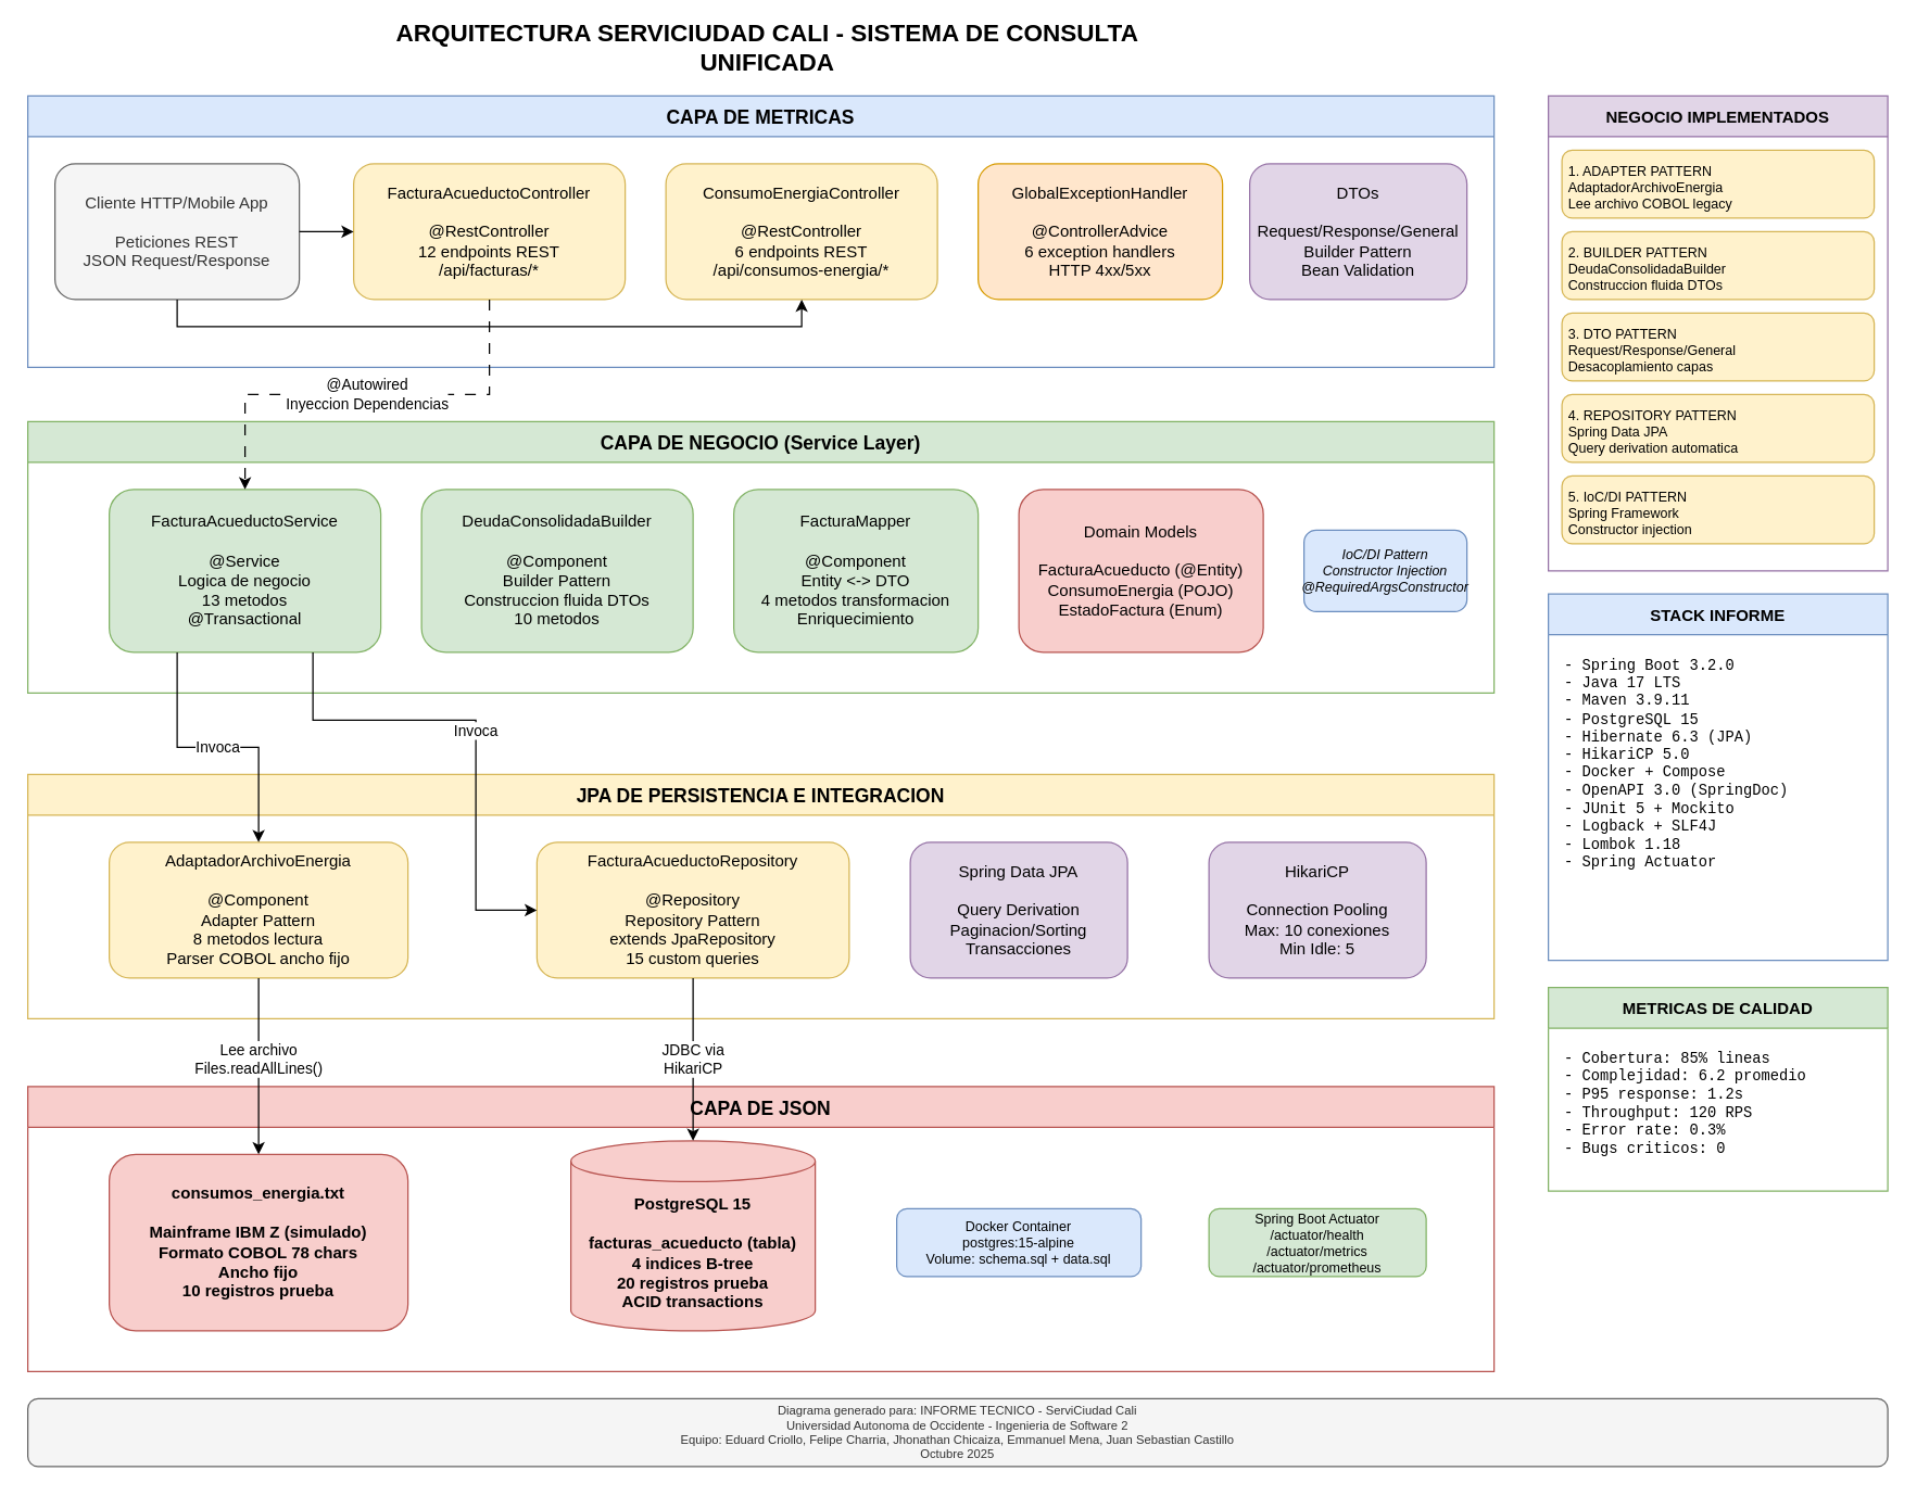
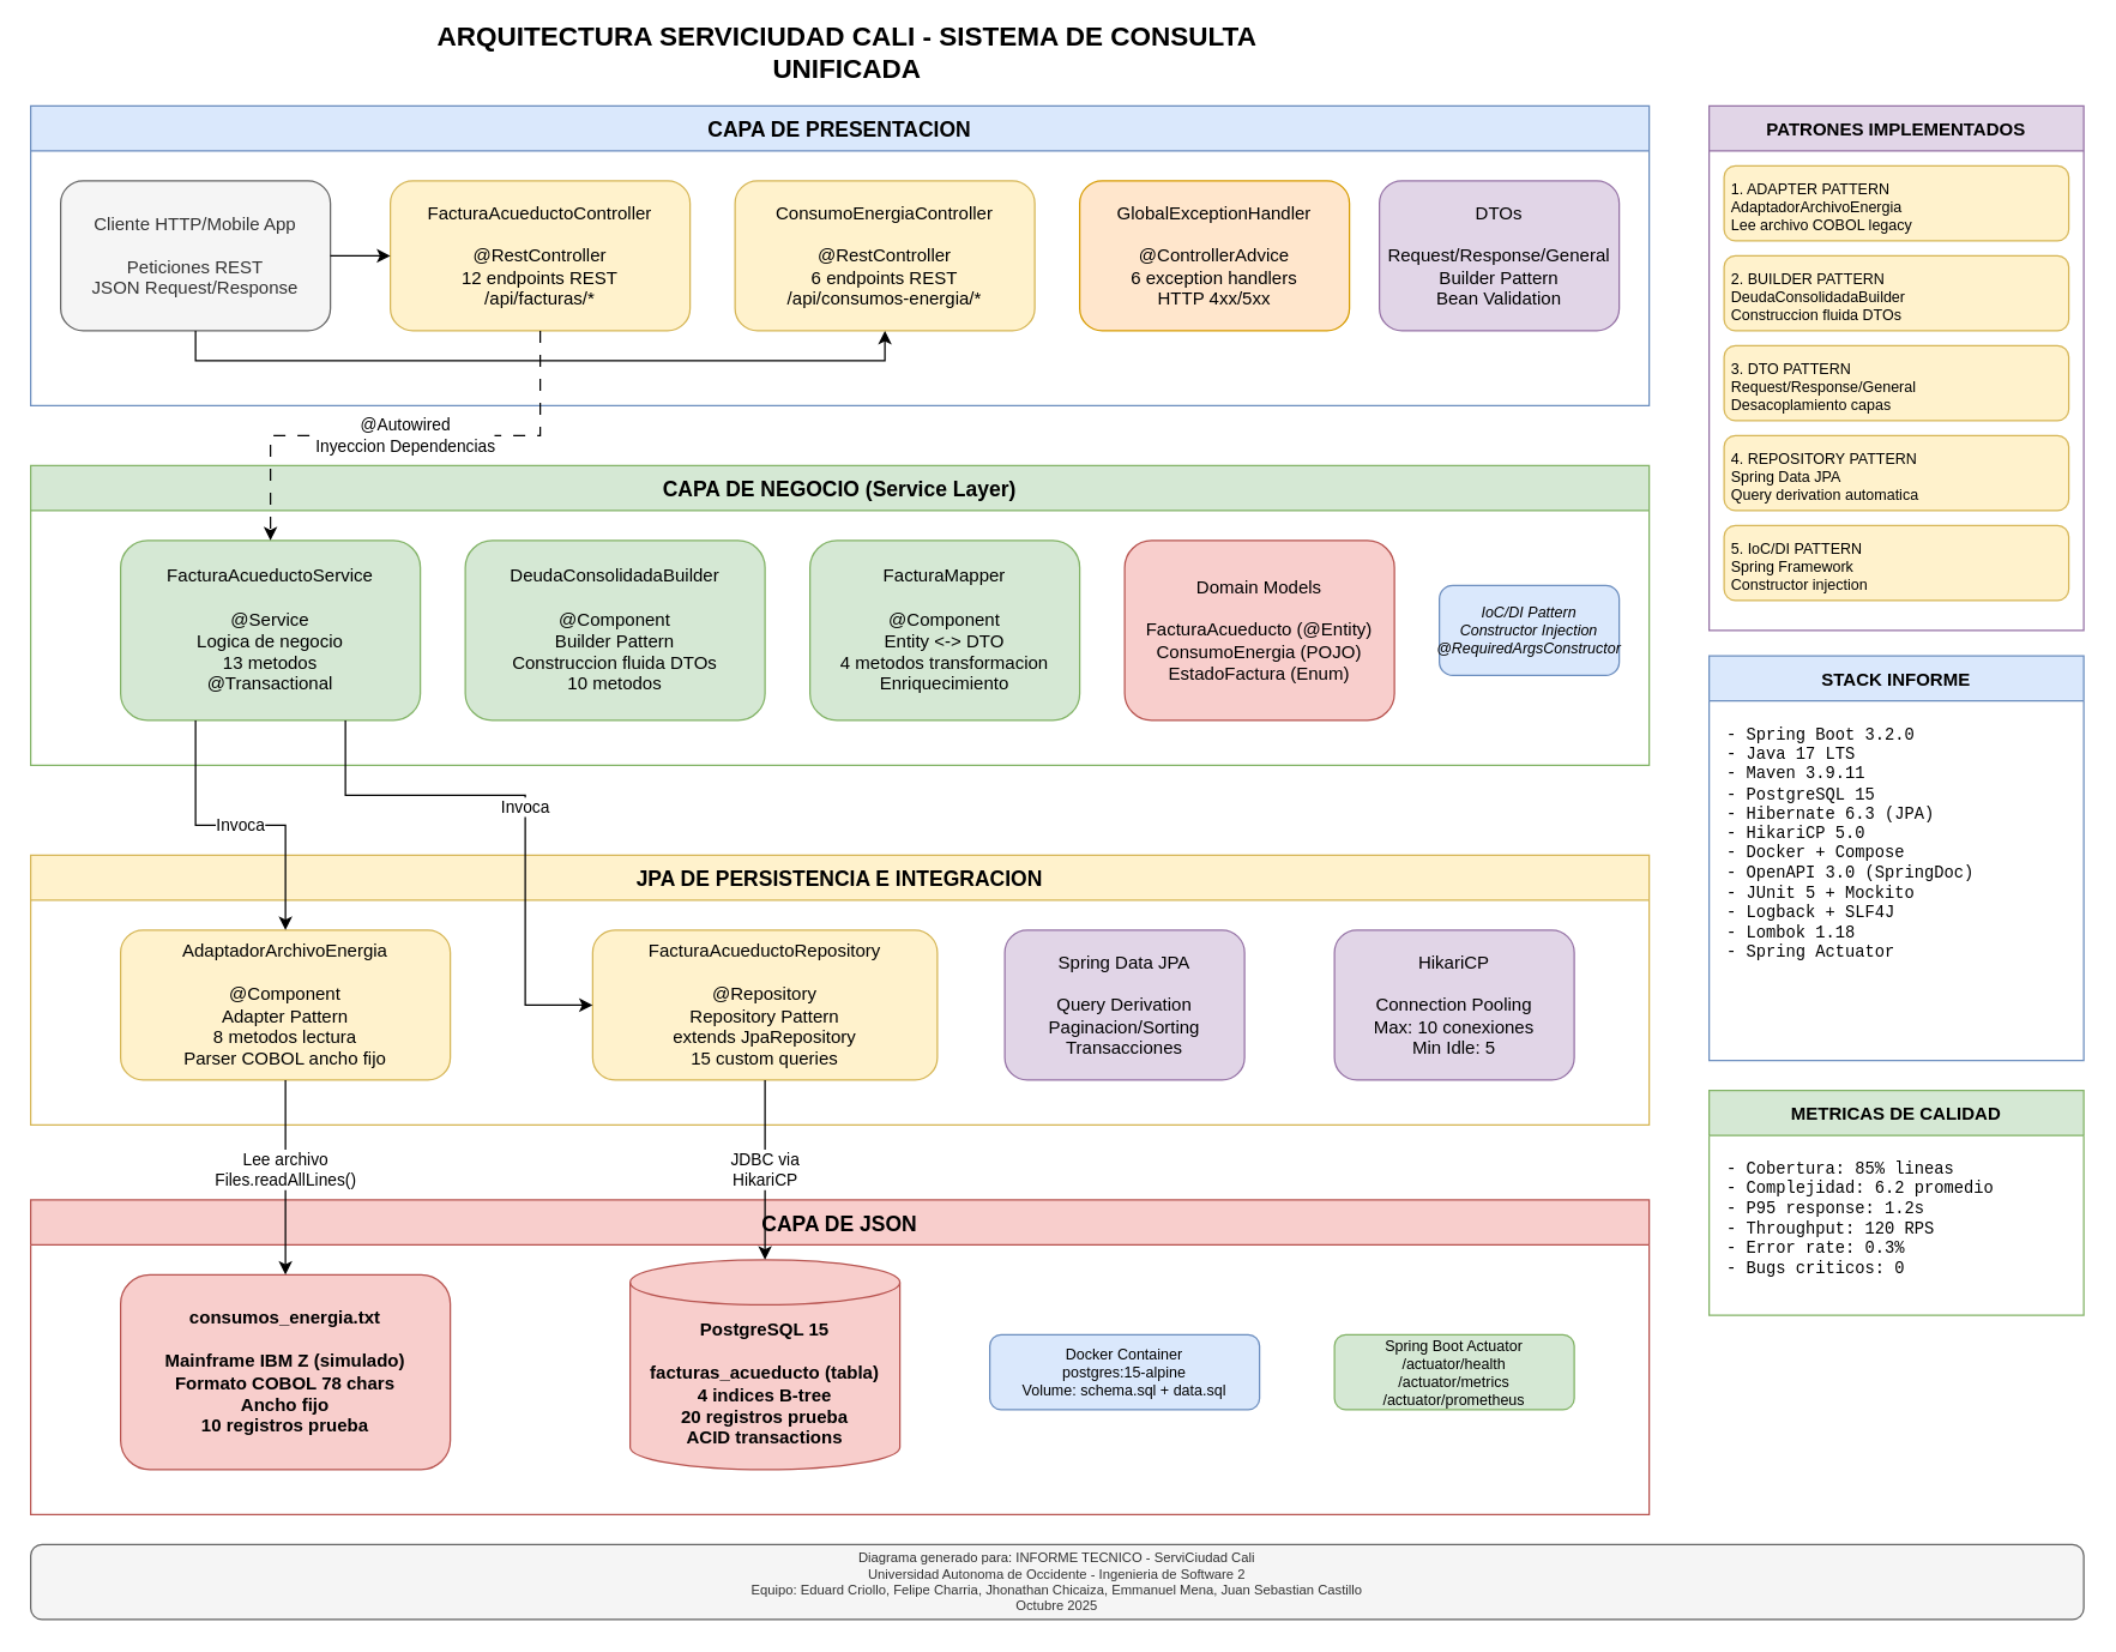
  <mxCell id="0" />
  <mxCell id="1" parent="0" />
  <mxCell id="2" value="ARQUITECTURA SERVICIUDAD CALI - SISTEMA DE CONSULTA UNIFICADA" style="text;html=1;strokeColor=none;fillColor=none;align=center;verticalAlign=middle;whiteSpace=wrap;rounded=0;fontSize=18;fontStyle=1;" vertex="1" parent="1"><mxGeometry x="250" y="20" width="630" height="30" as="geometry" /></mxCell>
- <mxCell id="3" value="CAPA DE METRICAS" style="swimlane;startSize=30;fillColor=#dae8fc;strokeColor=#6c8ebf;fontStyle=1;fontSize=14;" vertex="1" parent="1"><mxGeometry x="20" y="70" width="1080" height="200" as="geometry" /></mxCell>
+ <mxCell id="3" value="CAPA DE PRESENTACION" style="swimlane;startSize=30;fillColor=#dae8fc;strokeColor=#6c8ebf;fontStyle=1;fontSize=14;" vertex="1" parent="1"><mxGeometry x="20" y="70" width="1080" height="200" as="geometry" /></mxCell>
  <mxCell id="4" value="Cliente HTTP/Mobile App&#10;&#10;Peticiones REST&#10;JSON Request/Response" style="rounded=1;whiteSpace=wrap;html=1;fillColor=#f5f5f5;strokeColor=#666666;fontColor=#333333;" vertex="1" parent="3"><mxGeometry x="20" y="50" width="180" height="100" as="geometry" /></mxCell>
  <mxCell id="5" value="FacturaAcueductoController&#10;&#10;@RestController&#10;12 endpoints REST&#10;/api/facturas/*" style="rounded=1;whiteSpace=wrap;html=1;fillColor=#fff2cc;strokeColor=#d6b656;" vertex="1" parent="3"><mxGeometry x="240" y="50" width="200" height="100" as="geometry" /></mxCell>
  <mxCell id="6" value="ConsumoEnergiaController&#10;&#10;@RestController&#10;6 endpoints REST&#10;/api/consumos-energia/*" style="rounded=1;whiteSpace=wrap;html=1;fillColor=#fff2cc;strokeColor=#d6b656;" vertex="1" parent="3"><mxGeometry x="470" y="50" width="200" height="100" as="geometry" /></mxCell>
  <mxCell id="7" value="GlobalExceptionHandler&#10;&#10;@ControllerAdvice&#10;6 exception handlers&#10;HTTP 4xx/5xx" style="rounded=1;whiteSpace=wrap;html=1;fillColor=#ffe6cc;strokeColor=#d79b00;" vertex="1" parent="3"><mxGeometry x="700" y="50" width="180" height="100" as="geometry" /></mxCell>
  <mxCell id="8" value="DTOs&#10;&#10;Request/Response/General&#10;Builder Pattern&#10;Bean Validation" style="rounded=1;whiteSpace=wrap;html=1;fillColor=#e1d5e7;strokeColor=#9673a6;" vertex="1" parent="3"><mxGeometry x="900" y="50" width="160" height="100" as="geometry" /></mxCell>
  <mxCell id="9" style="edgeStyle=orthogonalEdgeStyle;rounded=0;orthogonalLoop=1;jettySize=auto;html=1;exitX=1;exitY=0.5;exitDx=0;exitDy=0;entryX=0;entryY=0.5;entryDx=0;entryDy=0;" edge="1" parent="3" source="4" target="5"><mxGeometry relative="1" as="geometry" /></mxCell>
  <mxCell id="10" style="edgeStyle=orthogonalEdgeStyle;rounded=0;orthogonalLoop=1;jettySize=auto;html=1;exitX=0.5;exitY=1;exitDx=0;exitDy=0;entryX=0.5;entryY=1;entryDx=0;entryDy=0;" edge="1" parent="3" source="4" target="6"><mxGeometry relative="1" as="geometry"><Array as="points"><mxPoint x="110" y="170" /><mxPoint x="570" y="170" /></Array></mxGeometry></mxCell>
  <mxCell id="11" value="CAPA DE NEGOCIO (Service Layer)" style="swimlane;startSize=30;fillColor=#d5e8d4;strokeColor=#82b366;fontStyle=1;fontSize=14;" vertex="1" parent="1"><mxGeometry x="20" y="310" width="1080" height="200" as="geometry" /></mxCell>
  <mxCell id="12" value="FacturaAcueductoService&#10;&#10;@Service&#10;Logica de negocio&#10;13 metodos&#10;@Transactional" style="rounded=1;whiteSpace=wrap;html=1;fillColor=#d5e8d4;strokeColor=#82b366;" vertex="1" parent="11"><mxGeometry x="60" y="50" width="200" height="120" as="geometry" /></mxCell>
  <mxCell id="13" value="DeudaConsolidadaBuilder&#10;&#10;@Component&#10;Builder Pattern&#10;Construccion fluida DTOs&#10;10 metodos" style="rounded=1;whiteSpace=wrap;html=1;fillColor=#d5e8d4;strokeColor=#82b366;" vertex="1" parent="11"><mxGeometry x="290" y="50" width="200" height="120" as="geometry" /></mxCell>
  <mxCell id="14" value="FacturaMapper&#10;&#10;@Component&#10;Entity &lt;-&gt; DTO&#10;4 metodos transformacion&#10;Enriquecimiento" style="rounded=1;whiteSpace=wrap;html=1;fillColor=#d5e8d4;strokeColor=#82b366;" vertex="1" parent="11"><mxGeometry x="520" y="50" width="180" height="120" as="geometry" /></mxCell>
  <mxCell id="15" value="Domain Models&#10;&#10;FacturaAcueducto (@Entity)&#10;ConsumoEnergia (POJO)&#10;EstadoFactura (Enum)" style="rounded=1;whiteSpace=wrap;html=1;fillColor=#f8cecc;strokeColor=#b85450;" vertex="1" parent="11"><mxGeometry x="730" y="50" width="180" height="120" as="geometry" /></mxCell>
  <mxCell id="16" value="IoC/DI Pattern&#10;Constructor Injection&#10;@RequiredArgsConstructor" style="text;html=1;strokeColor=#6c8ebf;fillColor=#dae8fc;align=center;verticalAlign=middle;whiteSpace=wrap;rounded=1;fontSize=10;fontStyle=2;" vertex="1" parent="11"><mxGeometry x="940" y="80" width="120" height="60" as="geometry" /></mxCell>
  <mxCell id="17" value="@Autowired&#10;Inyeccion Dependencias" style="edgeStyle=orthogonalEdgeStyle;rounded=0;orthogonalLoop=1;jettySize=auto;html=1;exitX=0.5;exitY=1;exitDx=0;exitDy=0;entryX=0.5;entryY=0;entryDx=0;entryDy=0;dashed=1;dashPattern=8 8;" edge="1" parent="1" source="5" target="12"><mxGeometry relative="1" as="geometry"><mxPoint x="360" y="260" as="sourcePoint" /><mxPoint x="180" y="330" as="targetPoint" /></mxGeometry></mxCell>
  <mxCell id="18" value="JPA DE PERSISTENCIA E INTEGRACION" style="swimlane;startSize=30;fillColor=#fff2cc;strokeColor=#d6b656;fontStyle=1;fontSize=14;" vertex="1" parent="1"><mxGeometry x="20" y="570" width="1080" height="180" as="geometry" /></mxCell>
  <mxCell id="19" value="AdaptadorArchivoEnergia&#10;&#10;@Component&#10;Adapter Pattern&#10;8 metodos lectura&#10;Parser COBOL ancho fijo" style="rounded=1;whiteSpace=wrap;html=1;fillColor=#fff2cc;strokeColor=#d6b656;" vertex="1" parent="18"><mxGeometry x="60" y="50" width="220" height="100" as="geometry" /></mxCell>
  <mxCell id="20" value="FacturaAcueductoRepository&#10;&#10;@Repository&#10;Repository Pattern&#10;extends JpaRepository&#10;15 custom queries" style="rounded=1;whiteSpace=wrap;html=1;fillColor=#fff2cc;strokeColor=#d6b656;" vertex="1" parent="18"><mxGeometry x="375" y="50" width="230" height="100" as="geometry" /></mxCell>
  <mxCell id="21" value="Spring Data JPA&#10;&#10;Query Derivation&#10;Paginacion/Sorting&#10;Transacciones" style="rounded=1;whiteSpace=wrap;html=1;fillColor=#e1d5e7;strokeColor=#9673a6;" vertex="1" parent="18"><mxGeometry x="650" y="50" width="160" height="100" as="geometry" /></mxCell>
  <mxCell id="22" value="HikariCP&#10;&#10;Connection Pooling&#10;Max: 10 conexiones&#10;Min Idle: 5" style="rounded=1;whiteSpace=wrap;html=1;fillColor=#e1d5e7;strokeColor=#9673a6;" vertex="1" parent="18"><mxGeometry x="870" y="50" width="160" height="100" as="geometry" /></mxCell>
  <mxCell id="23" value="Invoca" style="edgeStyle=orthogonalEdgeStyle;rounded=0;orthogonalLoop=1;jettySize=auto;html=1;exitX=0.25;exitY=1;exitDx=0;exitDy=0;entryX=0.5;entryY=0;entryDx=0;entryDy=0;" edge="1" parent="1" source="12" target="19"><mxGeometry relative="1" as="geometry"><mxPoint x="130" y="480" as="sourcePoint" /><mxPoint x="150" y="560" as="targetPoint" /></mxGeometry></mxCell>
  <mxCell id="24" value="Invoca" style="edgeStyle=orthogonalEdgeStyle;rounded=0;orthogonalLoop=1;jettySize=auto;html=1;exitX=0.75;exitY=1;exitDx=0;exitDy=0;entryX=0;entryY=0.5;entryDx=0;entryDy=0;" edge="1" parent="1" source="12" target="20"><mxGeometry relative="1" as="geometry"><mxPoint x="190" y="480" as="sourcePoint" /><mxPoint x="445" y="560" as="targetPoint" /><Array as="points"><mxPoint x="230" y="530" /><mxPoint x="350" y="530" /><mxPoint x="350" y="670" /></Array></mxGeometry></mxCell>
  <mxCell id="25" value="CAPA DE JSON" style="swimlane;startSize=30;fillColor=#f8cecc;strokeColor=#b85450;fontStyle=1;fontSize=14;" vertex="1" parent="1"><mxGeometry x="20" y="800" width="1080" height="210" as="geometry" /></mxCell>
  <mxCell id="26" value="consumos_energia.txt&#10;&#10;Mainframe IBM Z (simulado)&#10;Formato COBOL 78 chars&#10;Ancho fijo&#10;10 registros prueba" style="rounded=1;whiteSpace=wrap;html=1;fillColor=#f8cecc;strokeColor=#b85450;fontStyle=1;" vertex="1" parent="25"><mxGeometry x="60" y="50" width="220" height="130" as="geometry" /></mxCell>
  <mxCell id="27" value="PostgreSQL 15&#10;&#10;facturas_acueducto (tabla)&#10;4 indices B-tree&#10;20 registros prueba&#10;ACID transactions" style="shape=cylinder3;whiteSpace=wrap;html=1;boundedLbl=1;backgroundOutline=1;size=15;fillColor=#f8cecc;strokeColor=#b85450;fontStyle=1;" vertex="1" parent="25"><mxGeometry x="400" y="40" width="180" height="140" as="geometry" /></mxCell>
  <mxCell id="28" value="Docker Container&#10;postgres:15-alpine&#10;Volume: schema.sql + data.sql" style="text;html=1;strokeColor=#6c8ebf;fillColor=#dae8fc;align=center;verticalAlign=middle;whiteSpace=wrap;rounded=1;fontSize=10;" vertex="1" parent="25"><mxGeometry x="640" y="90" width="180" height="50" as="geometry" /></mxCell>
  <mxCell id="29" value="Spring Boot Actuator&#10;/actuator/health&#10;/actuator/metrics&#10;/actuator/prometheus" style="text;html=1;strokeColor=#82b366;fillColor=#d5e8d4;align=center;verticalAlign=middle;whiteSpace=wrap;rounded=1;fontSize=10;" vertex="1" parent="25"><mxGeometry x="870" y="90" width="160" height="50" as="geometry" /></mxCell>
  <mxCell id="30" value="Lee archivo&#10;Files.readAllLines()" style="edgeStyle=orthogonalEdgeStyle;rounded=0;orthogonalLoop=1;jettySize=auto;html=1;exitX=0.5;exitY=1;exitDx=0;exitDy=0;entryX=0.5;entryY=0;entryDx=0;entryDy=0;" edge="1" parent="1" source="19" target="26"><mxGeometry x="-0.077" relative="1" as="geometry"><mxPoint x="150" y="690" as="sourcePoint" /><mxPoint x="150" y="770" as="targetPoint" /><mxPoint as="offset" /></mxGeometry></mxCell>
  <mxCell id="31" value="JDBC via&#10;HikariCP" style="edgeStyle=orthogonalEdgeStyle;rounded=0;orthogonalLoop=1;jettySize=auto;html=1;exitX=0.5;exitY=1;exitDx=0;exitDy=0;entryX=0.5;entryY=0;entryDx=0;entryDy=0;entryPerimeter=0;" edge="1" parent="1" source="20" target="27"><mxGeometry relative="1" as="geometry"><mxPoint x="445" y="690" as="sourcePoint" /><mxPoint x="470" y="760" as="targetPoint" /></mxGeometry></mxCell>
- <mxCell id="32" value="NEGOCIO IMPLEMENTADOS" style="swimlane;startSize=30;fillColor=#e1d5e7;strokeColor=#9673a6;fontStyle=1;fontSize=12;" vertex="1" parent="1"><mxGeometry x="1140" y="70" width="250" height="350" as="geometry" /></mxCell>
+ <mxCell id="32" value="PATRONES IMPLEMENTADOS" style="swimlane;startSize=30;fillColor=#e1d5e7;strokeColor=#9673a6;fontStyle=1;fontSize=12;" vertex="1" parent="1"><mxGeometry x="1140" y="70" width="250" height="350" as="geometry" /></mxCell>
  <mxCell id="33" value="1. ADAPTER PATTERN&#10;AdaptadorArchivoEnergia&#10;Lee archivo COBOL legacy" style="text;html=1;strokeColor=#d6b656;fillColor=#fff2cc;align=left;verticalAlign=top;whiteSpace=wrap;rounded=1;fontSize=10;spacing=5;" vertex="1" parent="32"><mxGeometry x="10" y="40" width="230" height="50" as="geometry" /></mxCell>
  <mxCell id="34" value="2. BUILDER PATTERN&#10;DeudaConsolidadaBuilder&#10;Construccion fluida DTOs" style="text;html=1;strokeColor=#d6b656;fillColor=#fff2cc;align=left;verticalAlign=top;whiteSpace=wrap;rounded=1;fontSize=10;spacing=5;" vertex="1" parent="32"><mxGeometry x="10" y="100" width="230" height="50" as="geometry" /></mxCell>
  <mxCell id="35" value="3. DTO PATTERN&#10;Request/Response/General&#10;Desacoplamiento capas" style="text;html=1;strokeColor=#d6b656;fillColor=#fff2cc;align=left;verticalAlign=top;whiteSpace=wrap;rounded=1;fontSize=10;spacing=5;" vertex="1" parent="32"><mxGeometry x="10" y="160" width="230" height="50" as="geometry" /></mxCell>
  <mxCell id="36" value="4. REPOSITORY PATTERN&#10;Spring Data JPA&#10;Query derivation automatica" style="text;html=1;strokeColor=#d6b656;fillColor=#fff2cc;align=left;verticalAlign=top;whiteSpace=wrap;rounded=1;fontSize=10;spacing=5;" vertex="1" parent="32"><mxGeometry x="10" y="220" width="230" height="50" as="geometry" /></mxCell>
  <mxCell id="37" value="5. IoC/DI PATTERN&#10;Spring Framework&#10;Constructor injection" style="text;html=1;strokeColor=#d6b656;fillColor=#fff2cc;align=left;verticalAlign=top;whiteSpace=wrap;rounded=1;fontSize=10;spacing=5;" vertex="1" parent="32"><mxGeometry x="10" y="280" width="230" height="50" as="geometry" /></mxCell>
  <mxCell id="38" value="STACK INFORME" style="swimlane;startSize=30;fillColor=#dae8fc;strokeColor=#6c8ebf;fontStyle=1;fontSize=12;" vertex="1" parent="1"><mxGeometry x="1140" y="437" width="250" height="270" as="geometry" /></mxCell>
  <mxCell id="39" value="- Spring Boot 3.2.0&#10;- Java 17 LTS&#10;- Maven 3.9.11&#10;- PostgreSQL 15&#10;- Hibernate 6.3 (JPA)&#10;- HikariCP 5.0&#10;- Docker + Compose&#10;- OpenAPI 3.0 (SpringDoc)&#10;- JUnit 5 + Mockito&#10;- Logback + SLF4J&#10;- Lombok 1.18&#10;- Spring Actuator" style="text;html=1;strokeColor=none;fillColor=none;align=left;verticalAlign=top;whiteSpace=wrap;rounded=0;fontSize=11;fontFamily=Courier New;" vertex="1" parent="38"><mxGeometry x="10" y="40" width="230" height="220" as="geometry" /></mxCell>
  <mxCell id="40" value="METRICAS DE CALIDAD" style="swimlane;startSize=30;fillColor=#d5e8d4;strokeColor=#82b366;fontStyle=1;fontSize=12;" vertex="1" parent="1"><mxGeometry x="1140" y="727" width="250" height="150" as="geometry" /></mxCell>
  <mxCell id="41" value="- Cobertura: 85% lineas&#10;- Complejidad: 6.2 promedio&#10;- P95 response: 1.2s&#10;- Throughput: 120 RPS&#10;- Error rate: 0.3%&#10;- Bugs criticos: 0" style="text;html=1;strokeColor=none;fillColor=none;align=left;verticalAlign=top;whiteSpace=wrap;rounded=0;fontSize=11;fontFamily=Courier New;" vertex="1" parent="40"><mxGeometry x="10" y="40" width="230" height="100" as="geometry" /></mxCell>
  <mxCell id="42" value="Diagrama generado para: INFORME TECNICO - ServiCiudad Cali&#10;Universidad Autonoma de Occidente - Ingenieria de Software 2&#10;Equipo: Eduard Criollo, Felipe Charria, Jhonathan Chicaiza, Emmanuel Mena, Juan Sebastian Castillo&#10;Octubre 2025" style="text;html=1;strokeColor=#666666;fillColor=#f5f5f5;align=center;verticalAlign=middle;whiteSpace=wrap;rounded=1;fontSize=9;fontColor=#333333;" vertex="1" parent="1"><mxGeometry x="20" y="1030" width="1370" height="50" as="geometry" /></mxCell>
